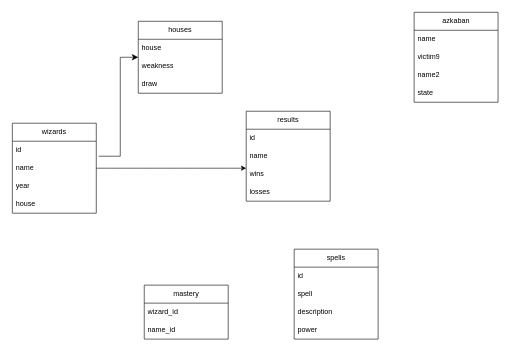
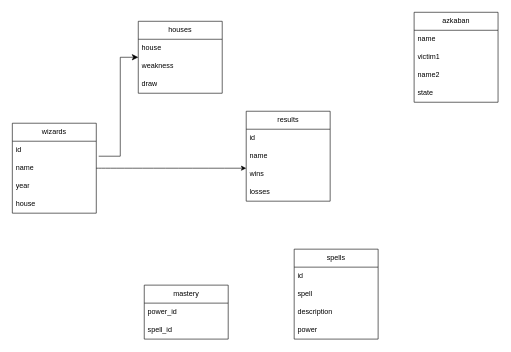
  <mxCell id="0" />
  <mxCell id="1" parent="0" />
  <mxCell id="2" value="wizards" style="swimlane;fontStyle=0;childLayout=stackLayout;horizontal=1;startSize=30;horizontalStack=0;resizeParent=1;resizeParentMax=0;resizeLast=0;collapsible=1;marginBottom=0;whiteSpace=wrap;html=1;" vertex="1" parent="1"><mxGeometry x="20" y="205" width="140" height="150" as="geometry"><mxRectangle x="350" y="220" width="60" height="30" as="alternateBounds" /></mxGeometry></mxCell>
  <mxCell id="3" value="id" style="text;strokeColor=none;fillColor=none;align=left;verticalAlign=middle;spacingLeft=4;spacingRight=4;overflow=hidden;points=[[0,0.5],[1,0.5]];portConstraint=eastwest;rotatable=0;whiteSpace=wrap;html=1;" vertex="1" parent="2"><mxGeometry y="30" width="140" height="30" as="geometry" /></mxCell>
  <mxCell id="4" value="name" style="text;strokeColor=none;fillColor=none;align=left;verticalAlign=middle;spacingLeft=4;spacingRight=4;overflow=hidden;points=[[0,0.5],[1,0.5]];portConstraint=eastwest;rotatable=0;whiteSpace=wrap;html=1;" vertex="1" parent="2"><mxGeometry y="60" width="140" height="30" as="geometry" /></mxCell>
  <mxCell id="5" value="year" style="text;strokeColor=none;fillColor=none;align=left;verticalAlign=middle;spacingLeft=4;spacingRight=4;overflow=hidden;points=[[0,0.5],[1,0.5]];portConstraint=eastwest;rotatable=0;whiteSpace=wrap;html=1;" vertex="1" parent="2"><mxGeometry y="90" width="140" height="30" as="geometry" /></mxCell>
  <mxCell id="6" value="house" style="text;strokeColor=none;fillColor=none;align=left;verticalAlign=middle;spacingLeft=4;spacingRight=4;overflow=hidden;points=[[0,0.5],[1,0.5]];portConstraint=eastwest;rotatable=0;whiteSpace=wrap;html=1;" vertex="1" parent="2"><mxGeometry y="120" width="140" height="30" as="geometry" /></mxCell>
  <mxCell id="7" value="mastery" style="swimlane;fontStyle=0;childLayout=stackLayout;horizontal=1;startSize=30;horizontalStack=0;resizeParent=1;resizeParentMax=0;resizeLast=0;collapsible=1;marginBottom=0;whiteSpace=wrap;html=1;" vertex="1" parent="1"><mxGeometry x="240" y="475" width="140" height="90" as="geometry"><mxRectangle x="350" y="220" width="60" height="30" as="alternateBounds" /></mxGeometry></mxCell>
- <mxCell id="8" value="wizard_id" style="text;strokeColor=none;fillColor=none;align=left;verticalAlign=middle;spacingLeft=4;spacingRight=4;overflow=hidden;points=[[0,0.5],[1,0.5]];portConstraint=eastwest;rotatable=0;whiteSpace=wrap;html=1;" vertex="1" parent="7"><mxGeometry y="30" width="140" height="30" as="geometry" /></mxCell>
- <mxCell id="9" value="name_id" style="text;strokeColor=none;fillColor=none;align=left;verticalAlign=middle;spacingLeft=4;spacingRight=4;overflow=hidden;points=[[0,0.5],[1,0.5]];portConstraint=eastwest;rotatable=0;whiteSpace=wrap;html=1;" vertex="1" parent="7"><mxGeometry y="60" width="140" height="30" as="geometry" /></mxCell>
+ <mxCell id="8" value="power_id" style="text;strokeColor=none;fillColor=none;align=left;verticalAlign=middle;spacingLeft=4;spacingRight=4;overflow=hidden;points=[[0,0.5],[1,0.5]];portConstraint=eastwest;rotatable=0;whiteSpace=wrap;html=1;" vertex="1" parent="7"><mxGeometry y="30" width="140" height="30" as="geometry" /></mxCell>
+ <mxCell id="9" value="spell_id" style="text;strokeColor=none;fillColor=none;align=left;verticalAlign=middle;spacingLeft=4;spacingRight=4;overflow=hidden;points=[[0,0.5],[1,0.5]];portConstraint=eastwest;rotatable=0;whiteSpace=wrap;html=1;" vertex="1" parent="7"><mxGeometry y="60" width="140" height="30" as="geometry" /></mxCell>
  <mxCell id="10" value="houses" style="swimlane;fontStyle=0;childLayout=stackLayout;horizontal=1;startSize=30;horizontalStack=0;resizeParent=1;resizeParentMax=0;resizeLast=0;collapsible=1;marginBottom=0;whiteSpace=wrap;html=1;" vertex="1" parent="1"><mxGeometry x="230" y="35" width="140" height="120" as="geometry"><mxRectangle x="350" y="220" width="60" height="30" as="alternateBounds" /></mxGeometry></mxCell>
  <mxCell id="11" value="house" style="text;strokeColor=none;fillColor=none;align=left;verticalAlign=middle;spacingLeft=4;spacingRight=4;overflow=hidden;points=[[0,0.5],[1,0.5]];portConstraint=eastwest;rotatable=0;whiteSpace=wrap;html=1;" vertex="1" parent="10"><mxGeometry y="30" width="140" height="30" as="geometry" /></mxCell>
  <mxCell id="12" value="weakness" style="text;strokeColor=none;fillColor=none;align=left;verticalAlign=middle;spacingLeft=4;spacingRight=4;overflow=hidden;points=[[0,0.5],[1,0.5]];portConstraint=eastwest;rotatable=0;whiteSpace=wrap;html=1;" vertex="1" parent="10"><mxGeometry y="60" width="140" height="30" as="geometry" /></mxCell>
  <mxCell id="13" value="draw" style="text;strokeColor=none;fillColor=none;align=left;verticalAlign=middle;spacingLeft=4;spacingRight=4;overflow=hidden;points=[[0,0.5],[1,0.5]];portConstraint=eastwest;rotatable=0;whiteSpace=wrap;html=1;" vertex="1" parent="10"><mxGeometry y="90" width="140" height="30" as="geometry" /></mxCell>
  <mxCell id="14" value="" style="edgeStyle=elbowEdgeStyle;elbow=horizontal;endArrow=classic;html=1;curved=0;rounded=0;endSize=8;startSize=8;exitX=1.029;exitY=-0.167;exitDx=0;exitDy=0;exitPerimeter=0;" edge="1" parent="1" source="4"><mxGeometry width="50" height="50" relative="1" as="geometry"><mxPoint x="270" y="295" as="sourcePoint" /><mxPoint x="230" y="95" as="targetPoint" /><Array as="points"><mxPoint x="200" y="235" /></Array></mxGeometry></mxCell>
  <mxCell id="15" value="spells" style="swimlane;fontStyle=0;childLayout=stackLayout;horizontal=1;startSize=30;horizontalStack=0;resizeParent=1;resizeParentMax=0;resizeLast=0;collapsible=1;marginBottom=0;whiteSpace=wrap;html=1;" vertex="1" parent="1"><mxGeometry x="490" y="415" width="140" height="150" as="geometry"><mxRectangle x="350" y="220" width="60" height="30" as="alternateBounds" /></mxGeometry></mxCell>
  <mxCell id="16" value="id" style="text;strokeColor=none;fillColor=none;align=left;verticalAlign=middle;spacingLeft=4;spacingRight=4;overflow=hidden;points=[[0,0.5],[1,0.5]];portConstraint=eastwest;rotatable=0;whiteSpace=wrap;html=1;" vertex="1" parent="15"><mxGeometry y="30" width="140" height="30" as="geometry" /></mxCell>
  <mxCell id="17" value="spell" style="text;strokeColor=none;fillColor=none;align=left;verticalAlign=middle;spacingLeft=4;spacingRight=4;overflow=hidden;points=[[0,0.5],[1,0.5]];portConstraint=eastwest;rotatable=0;whiteSpace=wrap;html=1;" vertex="1" parent="15"><mxGeometry y="60" width="140" height="30" as="geometry" /></mxCell>
  <mxCell id="18" value="description" style="text;strokeColor=none;fillColor=none;align=left;verticalAlign=middle;spacingLeft=4;spacingRight=4;overflow=hidden;points=[[0,0.5],[1,0.5]];portConstraint=eastwest;rotatable=0;whiteSpace=wrap;html=1;" vertex="1" parent="15"><mxGeometry y="90" width="140" height="30" as="geometry" /></mxCell>
  <mxCell id="19" value="power" style="text;strokeColor=none;fillColor=none;align=left;verticalAlign=middle;spacingLeft=4;spacingRight=4;overflow=hidden;points=[[0,0.5],[1,0.5]];portConstraint=eastwest;rotatable=0;whiteSpace=wrap;html=1;" vertex="1" parent="15"><mxGeometry y="120" width="140" height="30" as="geometry" /></mxCell>
  <mxCell id="20" value="azkaban" style="swimlane;fontStyle=0;childLayout=stackLayout;horizontal=1;startSize=30;horizontalStack=0;resizeParent=1;resizeParentMax=0;resizeLast=0;collapsible=1;marginBottom=0;whiteSpace=wrap;html=1;" vertex="1" parent="1"><mxGeometry x="690" y="20" width="140" height="150" as="geometry"><mxRectangle x="350" y="220" width="60" height="30" as="alternateBounds" /></mxGeometry></mxCell>
  <mxCell id="21" value="name" style="text;strokeColor=none;fillColor=none;align=left;verticalAlign=middle;spacingLeft=4;spacingRight=4;overflow=hidden;points=[[0,0.5],[1,0.5]];portConstraint=eastwest;rotatable=0;whiteSpace=wrap;html=1;" vertex="1" parent="20"><mxGeometry y="30" width="140" height="30" as="geometry" /></mxCell>
- <mxCell id="22" value="victim9" style="text;strokeColor=none;fillColor=none;align=left;verticalAlign=middle;spacingLeft=4;spacingRight=4;overflow=hidden;points=[[0,0.5],[1,0.5]];portConstraint=eastwest;rotatable=0;whiteSpace=wrap;html=1;" vertex="1" parent="20"><mxGeometry y="60" width="140" height="30" as="geometry" /></mxCell>
+ <mxCell id="22" value="victim1" style="text;strokeColor=none;fillColor=none;align=left;verticalAlign=middle;spacingLeft=4;spacingRight=4;overflow=hidden;points=[[0,0.5],[1,0.5]];portConstraint=eastwest;rotatable=0;whiteSpace=wrap;html=1;" vertex="1" parent="20"><mxGeometry y="60" width="140" height="30" as="geometry" /></mxCell>
  <mxCell id="23" value="name2" style="text;strokeColor=none;fillColor=none;align=left;verticalAlign=middle;spacingLeft=4;spacingRight=4;overflow=hidden;points=[[0,0.5],[1,0.5]];portConstraint=eastwest;rotatable=0;whiteSpace=wrap;html=1;" vertex="1" parent="20"><mxGeometry y="90" width="140" height="30" as="geometry" /></mxCell>
  <mxCell id="24" value="state" style="text;strokeColor=none;fillColor=none;align=left;verticalAlign=middle;spacingLeft=4;spacingRight=4;overflow=hidden;points=[[0,0.5],[1,0.5]];portConstraint=eastwest;rotatable=0;whiteSpace=wrap;html=1;" vertex="1" parent="20"><mxGeometry y="120" width="140" height="30" as="geometry" /></mxCell>
  <mxCell id="25" value="results" style="swimlane;fontStyle=0;childLayout=stackLayout;horizontal=1;startSize=30;horizontalStack=0;resizeParent=1;resizeParentMax=0;resizeLast=0;collapsible=1;marginBottom=0;whiteSpace=wrap;html=1;" vertex="1" parent="1"><mxGeometry x="410" y="185" width="140" height="150" as="geometry"><mxRectangle x="350" y="220" width="60" height="30" as="alternateBounds" /></mxGeometry></mxCell>
  <mxCell id="26" value="id" style="text;strokeColor=none;fillColor=none;align=left;verticalAlign=middle;spacingLeft=4;spacingRight=4;overflow=hidden;points=[[0,0.5],[1,0.5]];portConstraint=eastwest;rotatable=0;whiteSpace=wrap;html=1;" vertex="1" parent="25"><mxGeometry y="30" width="140" height="30" as="geometry" /></mxCell>
  <mxCell id="27" value="name" style="text;strokeColor=none;fillColor=none;align=left;verticalAlign=middle;spacingLeft=4;spacingRight=4;overflow=hidden;points=[[0,0.5],[1,0.5]];portConstraint=eastwest;rotatable=0;whiteSpace=wrap;html=1;" vertex="1" parent="25"><mxGeometry y="60" width="140" height="30" as="geometry" /></mxCell>
  <mxCell id="28" value="wins" style="text;strokeColor=none;fillColor=none;align=left;verticalAlign=middle;spacingLeft=4;spacingRight=4;overflow=hidden;points=[[0,0.5],[1,0.5]];portConstraint=eastwest;rotatable=0;whiteSpace=wrap;html=1;" vertex="1" parent="25"><mxGeometry y="90" width="140" height="30" as="geometry" /></mxCell>
  <mxCell id="29" value="losses" style="text;strokeColor=none;fillColor=none;align=left;verticalAlign=middle;spacingLeft=4;spacingRight=4;overflow=hidden;points=[[0,0.5],[1,0.5]];portConstraint=eastwest;rotatable=0;whiteSpace=wrap;html=1;" vertex="1" parent="25"><mxGeometry y="120" width="140" height="30" as="geometry" /></mxCell>
  <mxCell id="30" value="" style="endArrow=classic;html=1;rounded=0;curved=1;elbow=vertical;exitX=1;exitY=0.5;exitDx=0;exitDy=0;" edge="1" parent="1" source="2"><mxGeometry width="50" height="50" relative="1" as="geometry"><mxPoint x="340" y="285" as="sourcePoint" /><mxPoint x="410" y="280" as="targetPoint" /></mxGeometry></mxCell>
